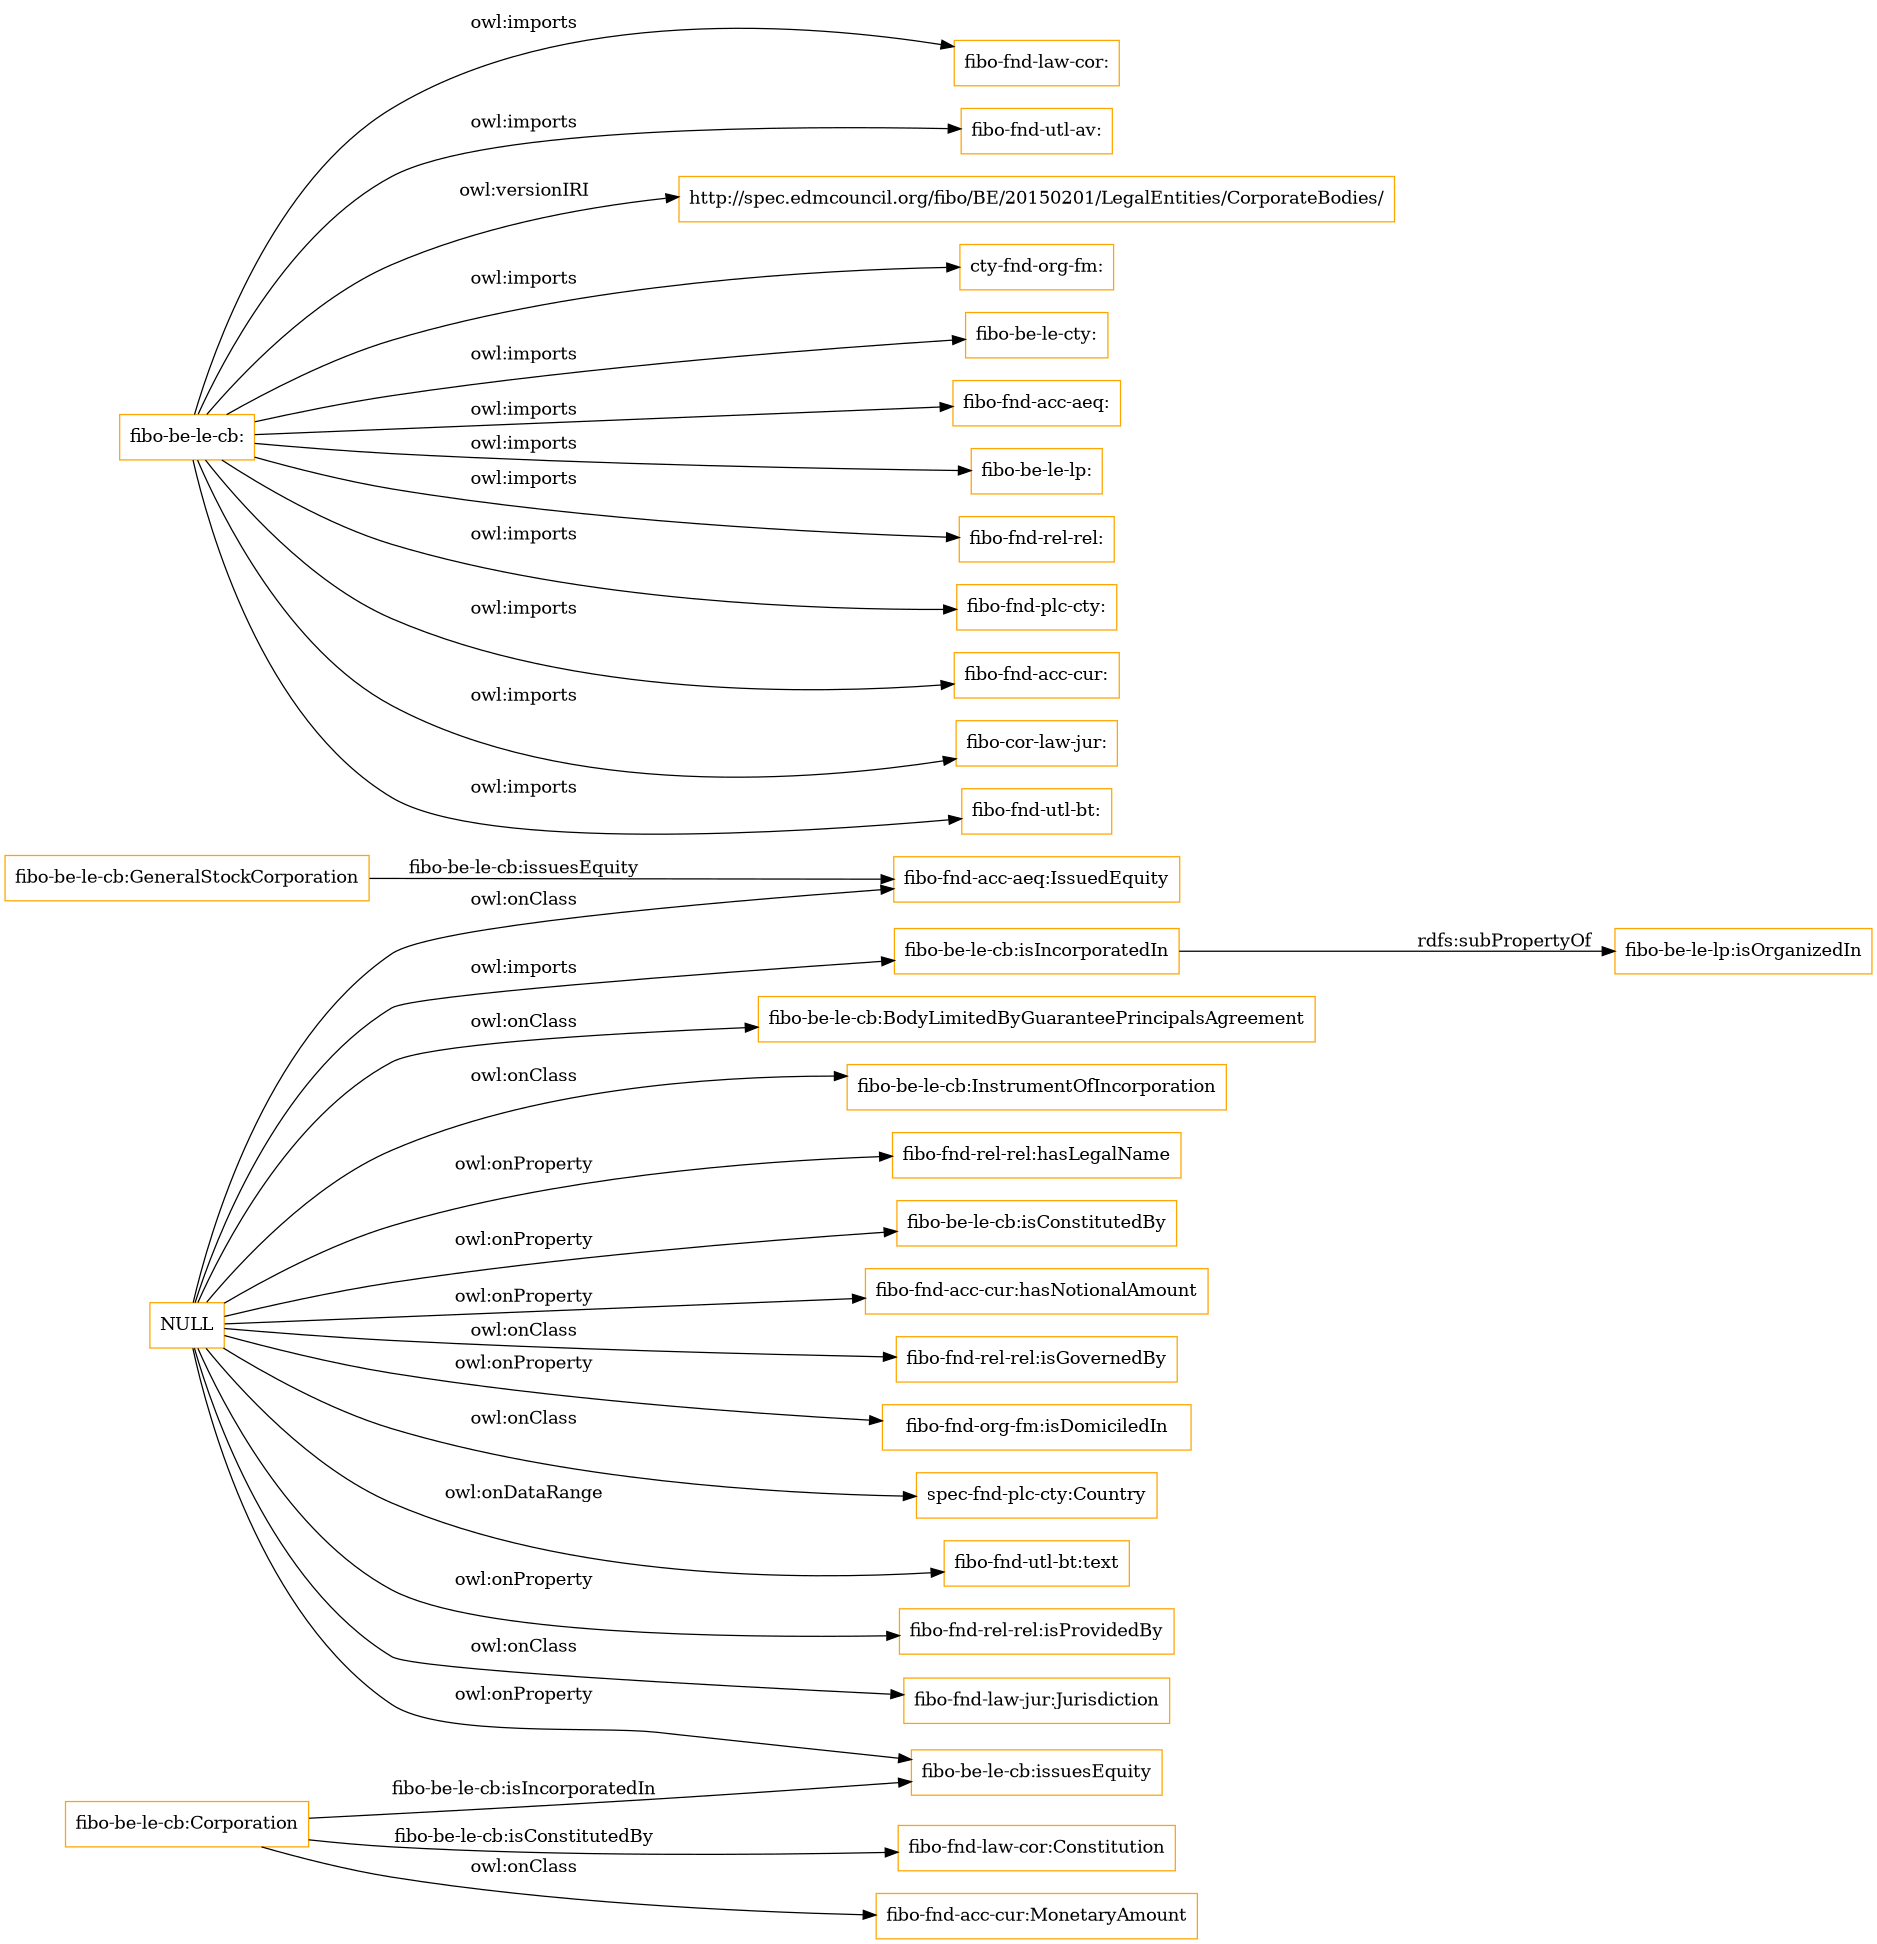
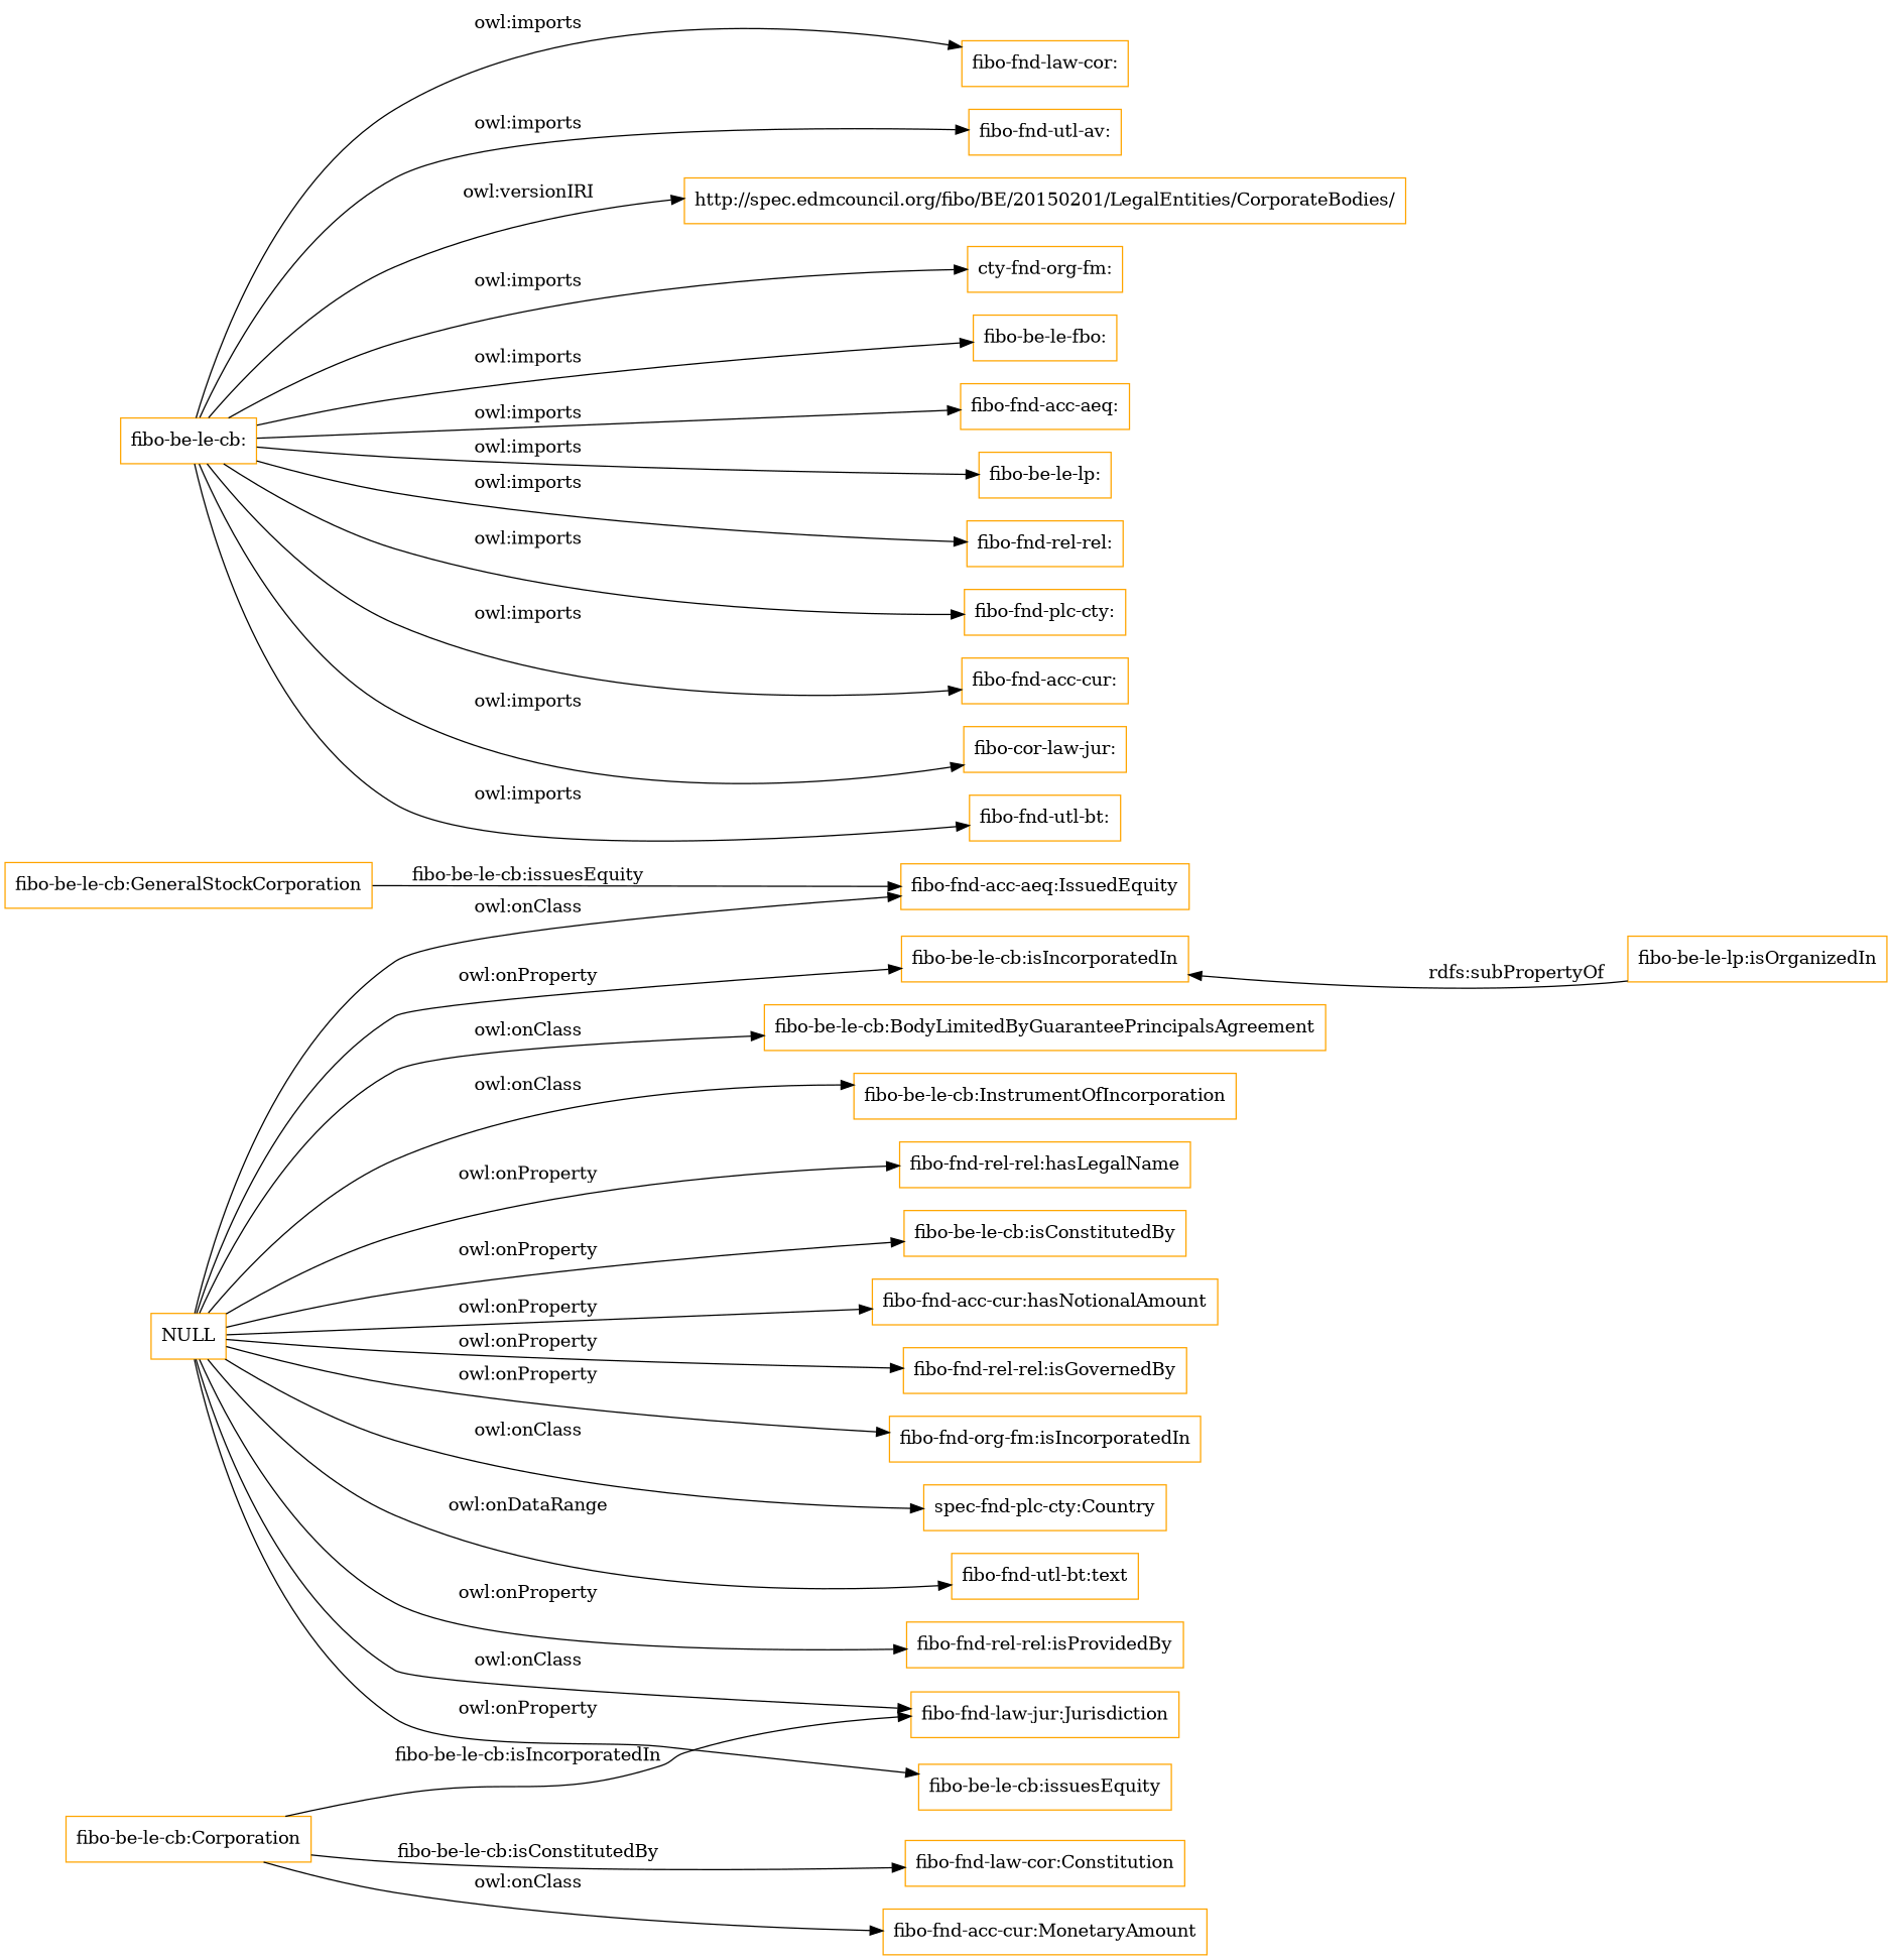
  digraph {
    rankdir=LR
    node [color=orange shape=rectangle]
    "fibo-be-le-cb:GeneralStockCorporation"
    "fibo-fnd-acc-aeq:IssuedEquity"
    "fibo-be-le-cb:Corporation"
    "fibo-fnd-law-jur:Jurisdiction"
    "fibo-fnd-law-cor:Constitution"
    "fibo-fnd-acc-cur:MonetaryAmount"
    "fibo-be-le-cb:isIncorporatedIn"
    "fibo-be-le-lp:isOrganizedIn"
    "fibo-be-le-cb:"
    "fibo-fnd-law-cor:"
    "fibo-fnd-utl-av:"
    "http://spec.edmcouncil.org/fibo/BE/20150201/LegalEntities/CorporateBodies/"
    n13 [label="cty-fnd-org-fm:"]
-   "fibo-be-le-fbo:" [label="fibo-be-le-cty:"]
+   "fibo-be-le-fbo:"
    "fibo-fnd-acc-aeq:"
    "fibo-be-le-lp:"
    "fibo-fnd-rel-rel:"
    "fibo-fnd-plc-cty:"
    "fibo-fnd-acc-cur:"
    n20 [label="fibo-cor-law-jur:"]
    "fibo-fnd-utl-bt:"
    NULL
    "fibo-be-le-cb:BodyLimitedByGuaranteePrincipalsAgreement"
    "fibo-be-le-cb:InstrumentOfIncorporation"
    "fibo-fnd-rel-rel:hasLegalName"
    "fibo-be-le-cb:isConstitutedBy"
    "fibo-fnd-acc-cur:hasNotionalAmount"
    "fibo-be-le-cb:issuesEquity"
    "fibo-fnd-rel-rel:isGovernedBy"
-   "fibo-fnd-org-fm:isDomiciledIn"
+   "fibo-fnd-org-fm:isDomiciledIn" [label="fibo-fnd-org-fm:isIncorporatedIn"]
    n31 [label="spec-fnd-plc-cty:Country"]
    "fibo-fnd-utl-bt:text"
    "fibo-fnd-rel-rel:isProvidedBy"
    "fibo-be-le-cb:GeneralStockCorporation" -> "fibo-fnd-acc-aeq:IssuedEquity" [label="fibo-be-le-cb:issuesEquity"]
-   "fibo-be-le-cb:Corporation" -> "fibo-be-le-cb:issuesEquity" [label="fibo-be-le-cb:isIncorporatedIn"]
+   "fibo-be-le-cb:Corporation" -> "fibo-fnd-law-jur:Jurisdiction" [label="fibo-be-le-cb:isIncorporatedIn"]
    "fibo-be-le-cb:Corporation" -> "fibo-fnd-law-cor:Constitution" [label="fibo-be-le-cb:isConstitutedBy"]
    "fibo-be-le-cb:Corporation" -> "fibo-fnd-acc-cur:MonetaryAmount" [label="owl:onClass"]
-   "fibo-be-le-cb:isIncorporatedIn" -> "fibo-be-le-lp:isOrganizedIn" [label="rdfs:subPropertyOf"]
+   "fibo-be-le-lp:isOrganizedIn" -> "fibo-be-le-cb:isIncorporatedIn" [label="rdfs:subPropertyOf"]
    "fibo-be-le-cb:" -> "fibo-fnd-law-cor:" [label="owl:imports"]
    "fibo-be-le-cb:" -> "fibo-fnd-utl-av:" [label="owl:imports"]
    "fibo-be-le-cb:" -> "http://spec.edmcouncil.org/fibo/BE/20150201/LegalEntities/CorporateBodies/" [label="owl:versionIRI"]
    "fibo-be-le-cb:" -> n13 [label="owl:imports"]
    "fibo-be-le-cb:" -> "fibo-be-le-fbo:" [label="owl:imports"]
    "fibo-be-le-cb:" -> "fibo-fnd-acc-aeq:" [label="owl:imports"]
    "fibo-be-le-cb:" -> "fibo-be-le-lp:" [label="owl:imports"]
    "fibo-be-le-cb:" -> "fibo-fnd-rel-rel:" [label="owl:imports"]
    "fibo-be-le-cb:" -> "fibo-fnd-plc-cty:" [label="owl:imports"]
    "fibo-be-le-cb:" -> "fibo-fnd-acc-cur:" [label="owl:imports"]
    "fibo-be-le-cb:" -> n20 [label="owl:imports"]
    "fibo-be-le-cb:" -> "fibo-fnd-utl-bt:" [label="owl:imports"]
    NULL -> "fibo-fnd-acc-aeq:IssuedEquity" [label="owl:onClass"]
    NULL -> "fibo-fnd-law-jur:Jurisdiction" [label="owl:onClass"]
-   NULL -> "fibo-be-le-cb:isIncorporatedIn" [label="owl:imports"]
+   NULL -> "fibo-be-le-cb:isIncorporatedIn" [label="owl:onProperty"]
    NULL -> "fibo-be-le-cb:BodyLimitedByGuaranteePrincipalsAgreement" [label="owl:onClass"]
    NULL -> "fibo-be-le-cb:InstrumentOfIncorporation" [label="owl:onClass"]
    NULL -> "fibo-fnd-rel-rel:hasLegalName" [label="owl:onProperty"]
    NULL -> "fibo-be-le-cb:isConstitutedBy" [label="owl:onProperty"]
    NULL -> "fibo-fnd-acc-cur:hasNotionalAmount" [label="owl:onProperty"]
    NULL -> "fibo-be-le-cb:issuesEquity" [label="owl:onProperty"]
-   NULL -> "fibo-fnd-rel-rel:isGovernedBy" [label="owl:onClass"]
+   NULL -> "fibo-fnd-rel-rel:isGovernedBy" [label="owl:onProperty"]
    NULL -> "fibo-fnd-org-fm:isDomiciledIn" [label="owl:onProperty"]
    NULL -> n31 [label="owl:onClass"]
    NULL -> "fibo-fnd-utl-bt:text" [label="owl:onDataRange"]
    NULL -> "fibo-fnd-rel-rel:isProvidedBy" [label="owl:onProperty"]
  }
